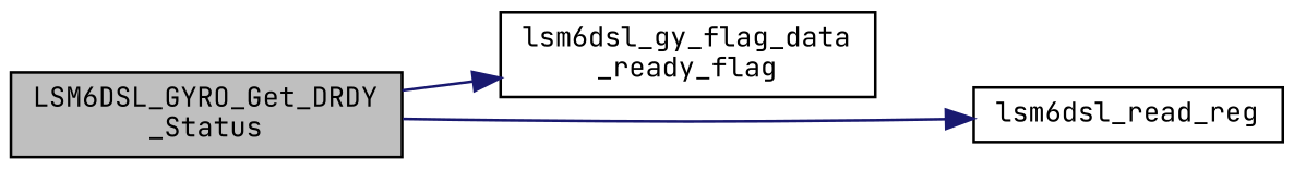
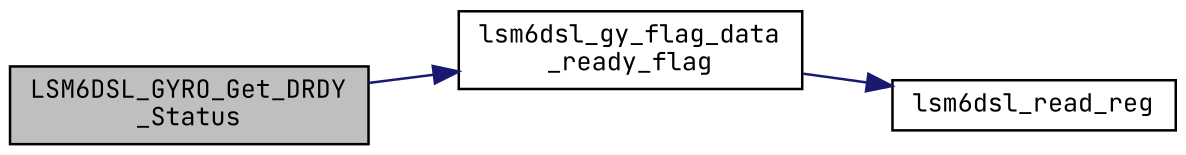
  digraph {
    fontname="JetBrains Mono"
    rankdir=LR
    node [color=black fillcolor=white fontname="JetBrains Mono" fontsize=10 shape=record style=filled]
    edge [color=midnightblue fontname="JetBrains Mono" fontsize=10 labelfontname=Helvetica labelfontsize=10 style=solid]
    n1 [fillcolor=grey75 fontcolor=black height=0.2 label="LSM6DSL_GYRO_Get_DRDY\l_Status" width=0.4]
    n2 [height=0.2 label="lsm6dsl_gy_flag_data\l_ready_flag" width=0.4]
    n3 [height=0.2 label=lsm6dsl_read_reg width=0.4]
    n1 -> n2
-   n1 -> n3
+   n2 -> n3
  }
